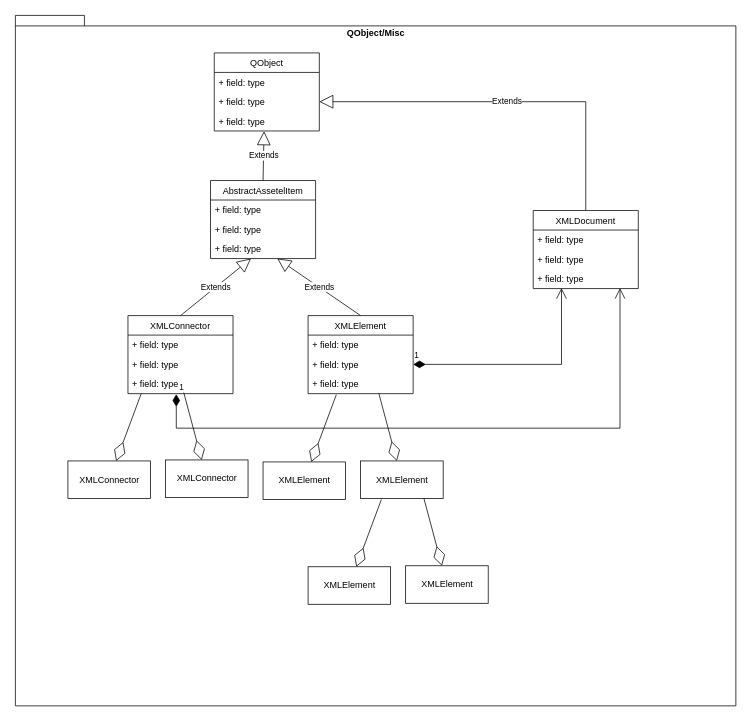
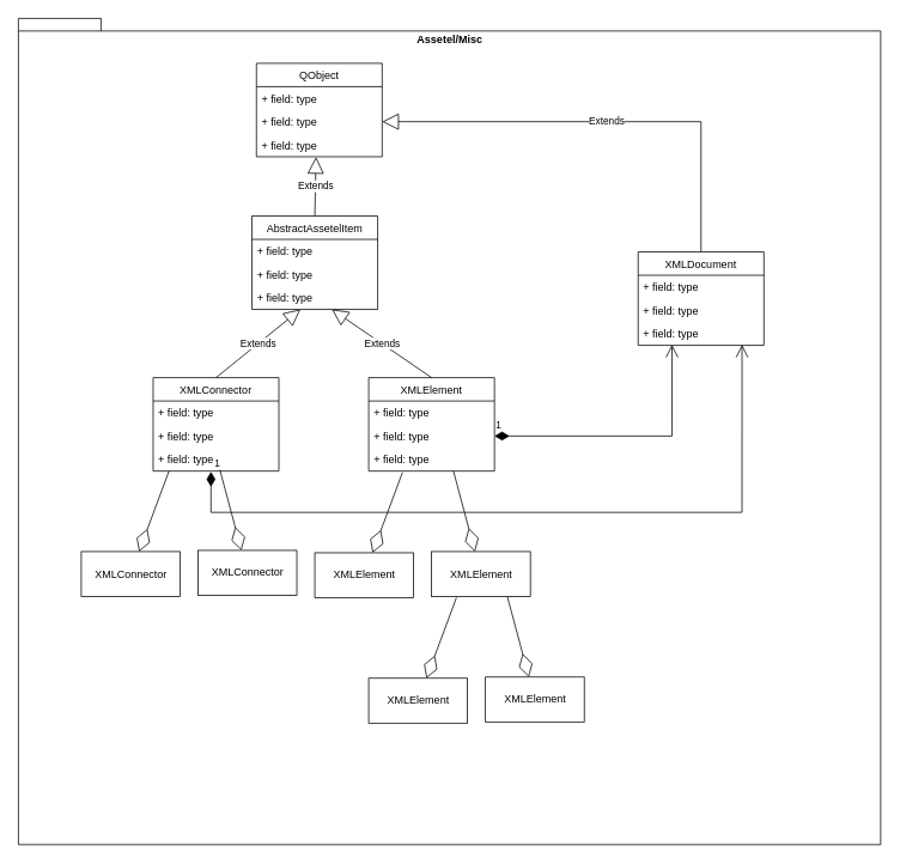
  <mxCell id="0" />
  <mxCell id="1" parent="0" />
- <mxCell id="2" value="QObject/Misc" style="shape=folder;fontStyle=1;spacingTop=10;tabWidth=40;tabHeight=14;tabPosition=left;html=1;verticalAlign=top;" vertex="1" parent="1"><mxGeometry x="20" y="20" width="960" height="920" as="geometry" /></mxCell>
+ <mxCell id="2" value="Assetel/Misc" style="shape=folder;fontStyle=1;spacingTop=10;tabWidth=40;tabHeight=14;tabPosition=left;html=1;verticalAlign=top;" vertex="1" parent="1"><mxGeometry x="20" y="20" width="960" height="920" as="geometry" /></mxCell>
  <mxCell id="3" value="AbstractAssetelItem" style="swimlane;fontStyle=0;childLayout=stackLayout;horizontal=1;startSize=26;fillColor=none;horizontalStack=0;resizeParent=1;resizeParentMax=0;resizeLast=0;collapsible=1;marginBottom=0;" vertex="1" parent="1"><mxGeometry x="280" y="240" width="140" height="104" as="geometry" /></mxCell>
  <mxCell id="4" value="+ field: type" style="text;strokeColor=none;fillColor=none;align=left;verticalAlign=top;spacingLeft=4;spacingRight=4;overflow=hidden;rotatable=0;points=[[0,0.5],[1,0.5]];portConstraint=eastwest;" vertex="1" parent="3"><mxGeometry y="26" width="140" height="26" as="geometry" /></mxCell>
  <mxCell id="5" value="+ field: type" style="text;strokeColor=none;fillColor=none;align=left;verticalAlign=top;spacingLeft=4;spacingRight=4;overflow=hidden;rotatable=0;points=[[0,0.5],[1,0.5]];portConstraint=eastwest;" vertex="1" parent="3"><mxGeometry y="52" width="140" height="26" as="geometry" /></mxCell>
  <mxCell id="6" value="+ field: type" style="text;strokeColor=none;fillColor=none;align=left;verticalAlign=top;spacingLeft=4;spacingRight=4;overflow=hidden;rotatable=0;points=[[0,0.5],[1,0.5]];portConstraint=eastwest;" vertex="1" parent="3"><mxGeometry y="78" width="140" height="26" as="geometry" /></mxCell>
  <mxCell id="7" value="QObject" style="swimlane;fontStyle=0;childLayout=stackLayout;horizontal=1;startSize=26;fillColor=none;horizontalStack=0;resizeParent=1;resizeParentMax=0;resizeLast=0;collapsible=1;marginBottom=0;" vertex="1" parent="1"><mxGeometry x="285" y="70" width="140" height="104" as="geometry" /></mxCell>
  <mxCell id="8" value="+ field: type" style="text;strokeColor=none;fillColor=none;align=left;verticalAlign=top;spacingLeft=4;spacingRight=4;overflow=hidden;rotatable=0;points=[[0,0.5],[1,0.5]];portConstraint=eastwest;" vertex="1" parent="7"><mxGeometry y="26" width="140" height="26" as="geometry" /></mxCell>
  <mxCell id="9" value="+ field: type" style="text;strokeColor=none;fillColor=none;align=left;verticalAlign=top;spacingLeft=4;spacingRight=4;overflow=hidden;rotatable=0;points=[[0,0.5],[1,0.5]];portConstraint=eastwest;" vertex="1" parent="7"><mxGeometry y="52" width="140" height="26" as="geometry" /></mxCell>
  <mxCell id="10" value="+ field: type" style="text;strokeColor=none;fillColor=none;align=left;verticalAlign=top;spacingLeft=4;spacingRight=4;overflow=hidden;rotatable=0;points=[[0,0.5],[1,0.5]];portConstraint=eastwest;" vertex="1" parent="7"><mxGeometry y="78" width="140" height="26" as="geometry" /></mxCell>
  <mxCell id="11" value="Extends" style="endArrow=block;endSize=16;endFill=0;html=1;rounded=0;entryX=0.474;entryY=1.013;entryDx=0;entryDy=0;entryPerimeter=0;exitX=0.5;exitY=0;exitDx=0;exitDy=0;" edge="1" parent="1" source="3" target="10"><mxGeometry width="160" relative="1" as="geometry"><mxPoint x="385" y="22" as="sourcePoint" /><mxPoint x="545" y="22" as="targetPoint" /></mxGeometry></mxCell>
  <mxCell id="12" value="XMLConnector" style="swimlane;fontStyle=0;childLayout=stackLayout;horizontal=1;startSize=26;fillColor=none;horizontalStack=0;resizeParent=1;resizeParentMax=0;resizeLast=0;collapsible=1;marginBottom=0;" vertex="1" parent="1"><mxGeometry x="170" y="420" width="140" height="104" as="geometry" /></mxCell>
  <mxCell id="13" value="+ field: type" style="text;strokeColor=none;fillColor=none;align=left;verticalAlign=top;spacingLeft=4;spacingRight=4;overflow=hidden;rotatable=0;points=[[0,0.5],[1,0.5]];portConstraint=eastwest;" vertex="1" parent="12"><mxGeometry y="26" width="140" height="26" as="geometry" /></mxCell>
  <mxCell id="14" value="+ field: type" style="text;strokeColor=none;fillColor=none;align=left;verticalAlign=top;spacingLeft=4;spacingRight=4;overflow=hidden;rotatable=0;points=[[0,0.5],[1,0.5]];portConstraint=eastwest;" vertex="1" parent="12"><mxGeometry y="52" width="140" height="26" as="geometry" /></mxCell>
  <mxCell id="15" value="+ field: type" style="text;strokeColor=none;fillColor=none;align=left;verticalAlign=top;spacingLeft=4;spacingRight=4;overflow=hidden;rotatable=0;points=[[0,0.5],[1,0.5]];portConstraint=eastwest;" vertex="1" parent="12"><mxGeometry y="78" width="140" height="26" as="geometry" /></mxCell>
  <mxCell id="16" value="XMLElement" style="swimlane;fontStyle=0;childLayout=stackLayout;horizontal=1;startSize=26;fillColor=none;horizontalStack=0;resizeParent=1;resizeParentMax=0;resizeLast=0;collapsible=1;marginBottom=0;" vertex="1" parent="1"><mxGeometry x="410" y="420" width="140" height="104" as="geometry" /></mxCell>
  <mxCell id="17" value="+ field: type" style="text;strokeColor=none;fillColor=none;align=left;verticalAlign=top;spacingLeft=4;spacingRight=4;overflow=hidden;rotatable=0;points=[[0,0.5],[1,0.5]];portConstraint=eastwest;" vertex="1" parent="16"><mxGeometry y="26" width="140" height="26" as="geometry" /></mxCell>
  <mxCell id="18" value="+ field: type" style="text;strokeColor=none;fillColor=none;align=left;verticalAlign=top;spacingLeft=4;spacingRight=4;overflow=hidden;rotatable=0;points=[[0,0.5],[1,0.5]];portConstraint=eastwest;" vertex="1" parent="16"><mxGeometry y="52" width="140" height="26" as="geometry" /></mxCell>
  <mxCell id="19" value="+ field: type" style="text;strokeColor=none;fillColor=none;align=left;verticalAlign=top;spacingLeft=4;spacingRight=4;overflow=hidden;rotatable=0;points=[[0,0.5],[1,0.5]];portConstraint=eastwest;" vertex="1" parent="16"><mxGeometry y="78" width="140" height="26" as="geometry" /></mxCell>
  <mxCell id="20" value="Extends" style="endArrow=block;endSize=16;endFill=0;html=1;rounded=0;exitX=0.5;exitY=0;exitDx=0;exitDy=0;" edge="1" parent="1" source="16" target="6"><mxGeometry width="160" relative="1" as="geometry"><mxPoint x="450" y="430" as="sourcePoint" /><mxPoint x="610" y="430" as="targetPoint" /></mxGeometry></mxCell>
  <mxCell id="21" value="Extends" style="endArrow=block;endSize=16;endFill=0;html=1;rounded=0;exitX=0.5;exitY=0;exitDx=0;exitDy=0;" edge="1" parent="1" source="12" target="6"><mxGeometry width="160" relative="1" as="geometry"><mxPoint x="450" y="430" as="sourcePoint" /><mxPoint x="610" y="430" as="targetPoint" /></mxGeometry></mxCell>
  <mxCell id="22" value="XMLDocument" style="swimlane;fontStyle=0;childLayout=stackLayout;horizontal=1;startSize=26;fillColor=none;horizontalStack=0;resizeParent=1;resizeParentMax=0;resizeLast=0;collapsible=1;marginBottom=0;" vertex="1" parent="1"><mxGeometry x="710" y="280" width="140" height="104" as="geometry" /></mxCell>
  <mxCell id="23" value="+ field: type" style="text;strokeColor=none;fillColor=none;align=left;verticalAlign=top;spacingLeft=4;spacingRight=4;overflow=hidden;rotatable=0;points=[[0,0.5],[1,0.5]];portConstraint=eastwest;" vertex="1" parent="22"><mxGeometry y="26" width="140" height="26" as="geometry" /></mxCell>
  <mxCell id="24" value="+ field: type" style="text;strokeColor=none;fillColor=none;align=left;verticalAlign=top;spacingLeft=4;spacingRight=4;overflow=hidden;rotatable=0;points=[[0,0.5],[1,0.5]];portConstraint=eastwest;" vertex="1" parent="22"><mxGeometry y="52" width="140" height="26" as="geometry" /></mxCell>
  <mxCell id="25" value="+ field: type" style="text;strokeColor=none;fillColor=none;align=left;verticalAlign=top;spacingLeft=4;spacingRight=4;overflow=hidden;rotatable=0;points=[[0,0.5],[1,0.5]];portConstraint=eastwest;" vertex="1" parent="22"><mxGeometry y="78" width="140" height="26" as="geometry" /></mxCell>
  <mxCell id="26" value="Extends" style="endArrow=block;endSize=16;endFill=0;html=1;rounded=0;entryX=1;entryY=0.5;entryDx=0;entryDy=0;exitX=0.5;exitY=0;exitDx=0;exitDy=0;" edge="1" parent="1" source="22" target="9"><mxGeometry width="160" relative="1" as="geometry"><mxPoint x="450" y="430" as="sourcePoint" /><mxPoint x="610" y="430" as="targetPoint" /><Array as="points"><mxPoint x="780" y="135" /></Array></mxGeometry></mxCell>
  <mxCell id="27" value="1" style="endArrow=open;html=1;endSize=12;startArrow=diamondThin;startSize=14;startFill=1;edgeStyle=orthogonalEdgeStyle;align=left;verticalAlign=bottom;rounded=0;entryX=0.269;entryY=0.974;entryDx=0;entryDy=0;entryPerimeter=0;" edge="1" parent="1" source="18" target="25"><mxGeometry x="-1" y="3" relative="1" as="geometry"><mxPoint x="440" y="430" as="sourcePoint" /><mxPoint x="600" y="430" as="targetPoint" /></mxGeometry></mxCell>
  <mxCell id="28" value="1" style="endArrow=open;html=1;endSize=12;startArrow=diamondThin;startSize=14;startFill=1;edgeStyle=orthogonalEdgeStyle;align=left;verticalAlign=bottom;rounded=0;entryX=0.826;entryY=0.974;entryDx=0;entryDy=0;entryPerimeter=0;exitX=0.46;exitY=1.026;exitDx=0;exitDy=0;exitPerimeter=0;" edge="1" parent="1" source="15" target="25"><mxGeometry x="-1" y="3" relative="1" as="geometry"><mxPoint x="440" y="430" as="sourcePoint" /><mxPoint x="600" y="430" as="targetPoint" /><Array as="points"><mxPoint x="234" y="570" /><mxPoint x="826" y="570" /></Array></mxGeometry></mxCell>
  <mxCell id="29" value="" style="endArrow=diamondThin;endFill=0;endSize=24;html=1;rounded=0;exitX=0.269;exitY=1.051;exitDx=0;exitDy=0;exitPerimeter=0;" edge="1" parent="1" source="19" target="30"><mxGeometry width="160" relative="1" as="geometry"><mxPoint x="440" y="430" as="sourcePoint" /><mxPoint x="600" y="430" as="targetPoint" /></mxGeometry></mxCell>
  <mxCell id="30" value="XMLElement" style="html=1;" vertex="1" parent="1"><mxGeometry x="350" y="615" width="110" height="50" as="geometry" /></mxCell>
  <mxCell id="31" value="" style="endArrow=diamondThin;endFill=0;endSize=24;html=1;rounded=0;exitX=0.674;exitY=1;exitDx=0;exitDy=0;exitPerimeter=0;" edge="1" parent="1" target="32" source="19"><mxGeometry width="160" relative="1" as="geometry"><mxPoint x="577.66" y="523.996" as="sourcePoint" /><mxPoint x="730" y="428.67" as="targetPoint" /></mxGeometry></mxCell>
  <mxCell id="32" value="XMLElement" style="html=1;" vertex="1" parent="1"><mxGeometry x="480" y="613.67" width="110" height="50" as="geometry" /></mxCell>
  <mxCell id="33" value="" style="endArrow=diamondThin;endFill=0;endSize=24;html=1;rounded=0;exitX=0.269;exitY=1.051;exitDx=0;exitDy=0;exitPerimeter=0;" edge="1" parent="1" target="34"><mxGeometry width="160" relative="1" as="geometry"><mxPoint x="507.66" y="664.996" as="sourcePoint" /><mxPoint x="660" y="569.67" as="targetPoint" /></mxGeometry></mxCell>
  <mxCell id="34" value="XMLElement" style="html=1;" vertex="1" parent="1"><mxGeometry x="410" y="754.67" width="110" height="50" as="geometry" /></mxCell>
  <mxCell id="35" value="" style="endArrow=diamondThin;endFill=0;endSize=24;html=1;rounded=0;exitX=0.674;exitY=1;exitDx=0;exitDy=0;exitPerimeter=0;" edge="1" parent="1" target="36"><mxGeometry width="160" relative="1" as="geometry"><mxPoint x="564.36" y="663.67" as="sourcePoint" /><mxPoint x="790" y="568.34" as="targetPoint" /></mxGeometry></mxCell>
  <mxCell id="36" value="XMLElement" style="html=1;" vertex="1" parent="1"><mxGeometry x="540" y="753.34" width="110" height="50" as="geometry" /></mxCell>
  <mxCell id="37" value="" style="endArrow=diamondThin;endFill=0;endSize=24;html=1;rounded=0;exitX=0.269;exitY=1.051;exitDx=0;exitDy=0;exitPerimeter=0;" edge="1" parent="1" target="38"><mxGeometry width="160" relative="1" as="geometry"><mxPoint x="187.66" y="523.996" as="sourcePoint" /><mxPoint x="340" y="428.67" as="targetPoint" /></mxGeometry></mxCell>
  <mxCell id="38" value="XMLConnector" style="html=1;" vertex="1" parent="1"><mxGeometry x="90" y="613.67" width="110" height="50" as="geometry" /></mxCell>
  <mxCell id="39" value="" style="endArrow=diamondThin;endFill=0;endSize=24;html=1;rounded=0;exitX=0.674;exitY=1;exitDx=0;exitDy=0;exitPerimeter=0;" edge="1" parent="1" target="40"><mxGeometry width="160" relative="1" as="geometry"><mxPoint x="244.36" y="522.67" as="sourcePoint" /><mxPoint x="470" y="427.34" as="targetPoint" /></mxGeometry></mxCell>
  <mxCell id="40" value="XMLConnector" style="html=1;" vertex="1" parent="1"><mxGeometry x="220" y="612.34" width="110" height="50" as="geometry" /></mxCell>
